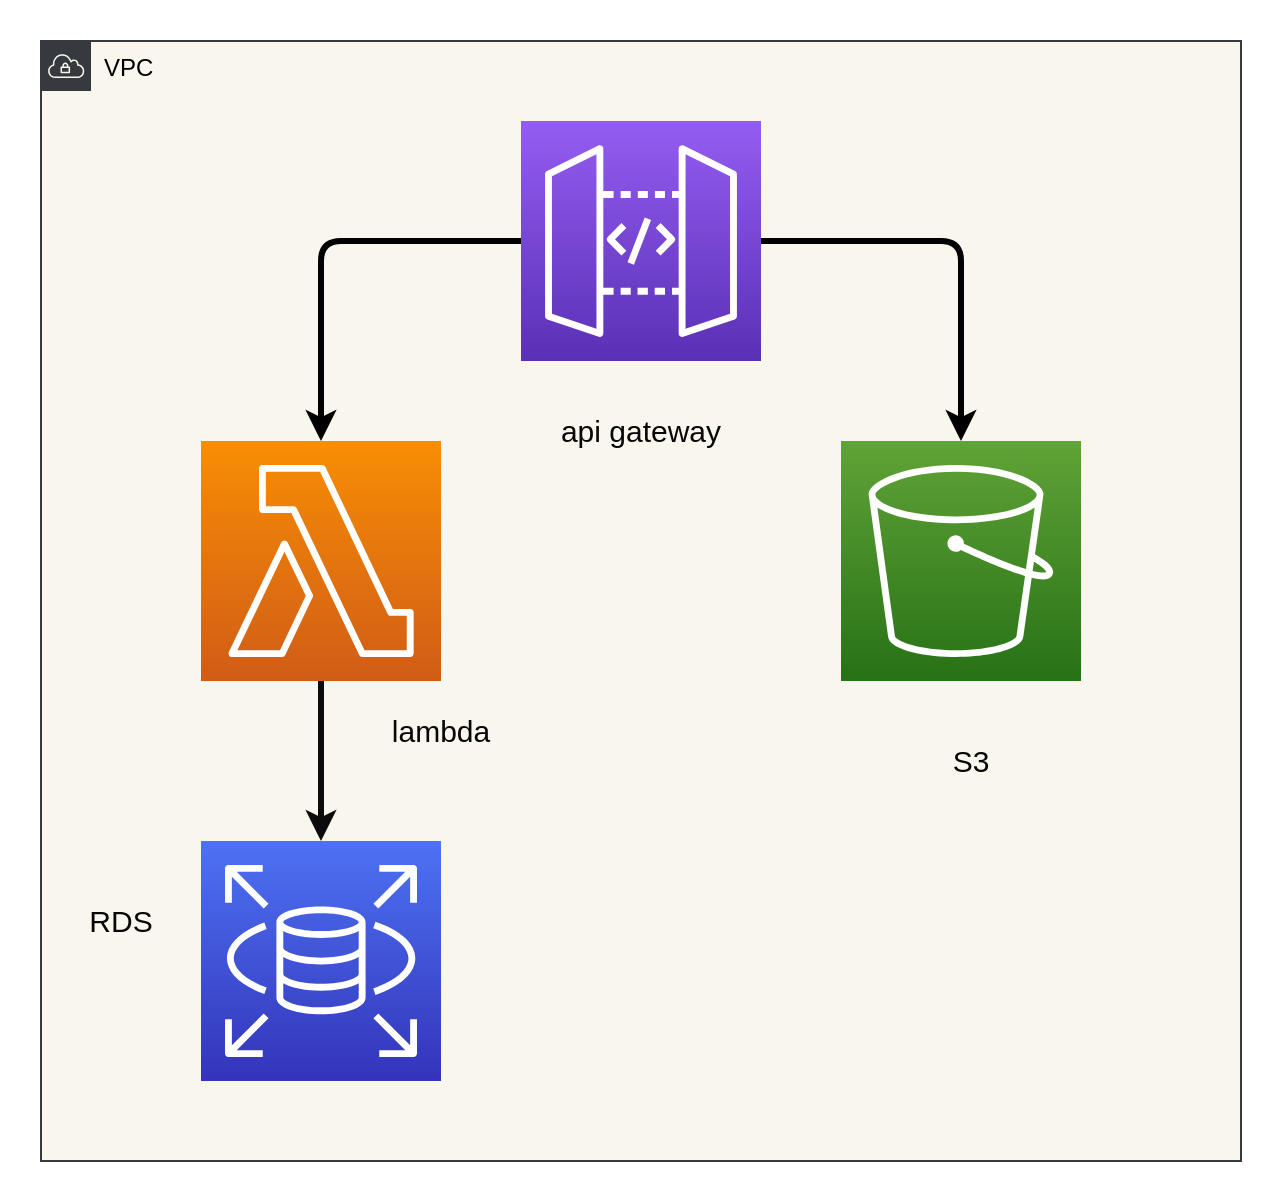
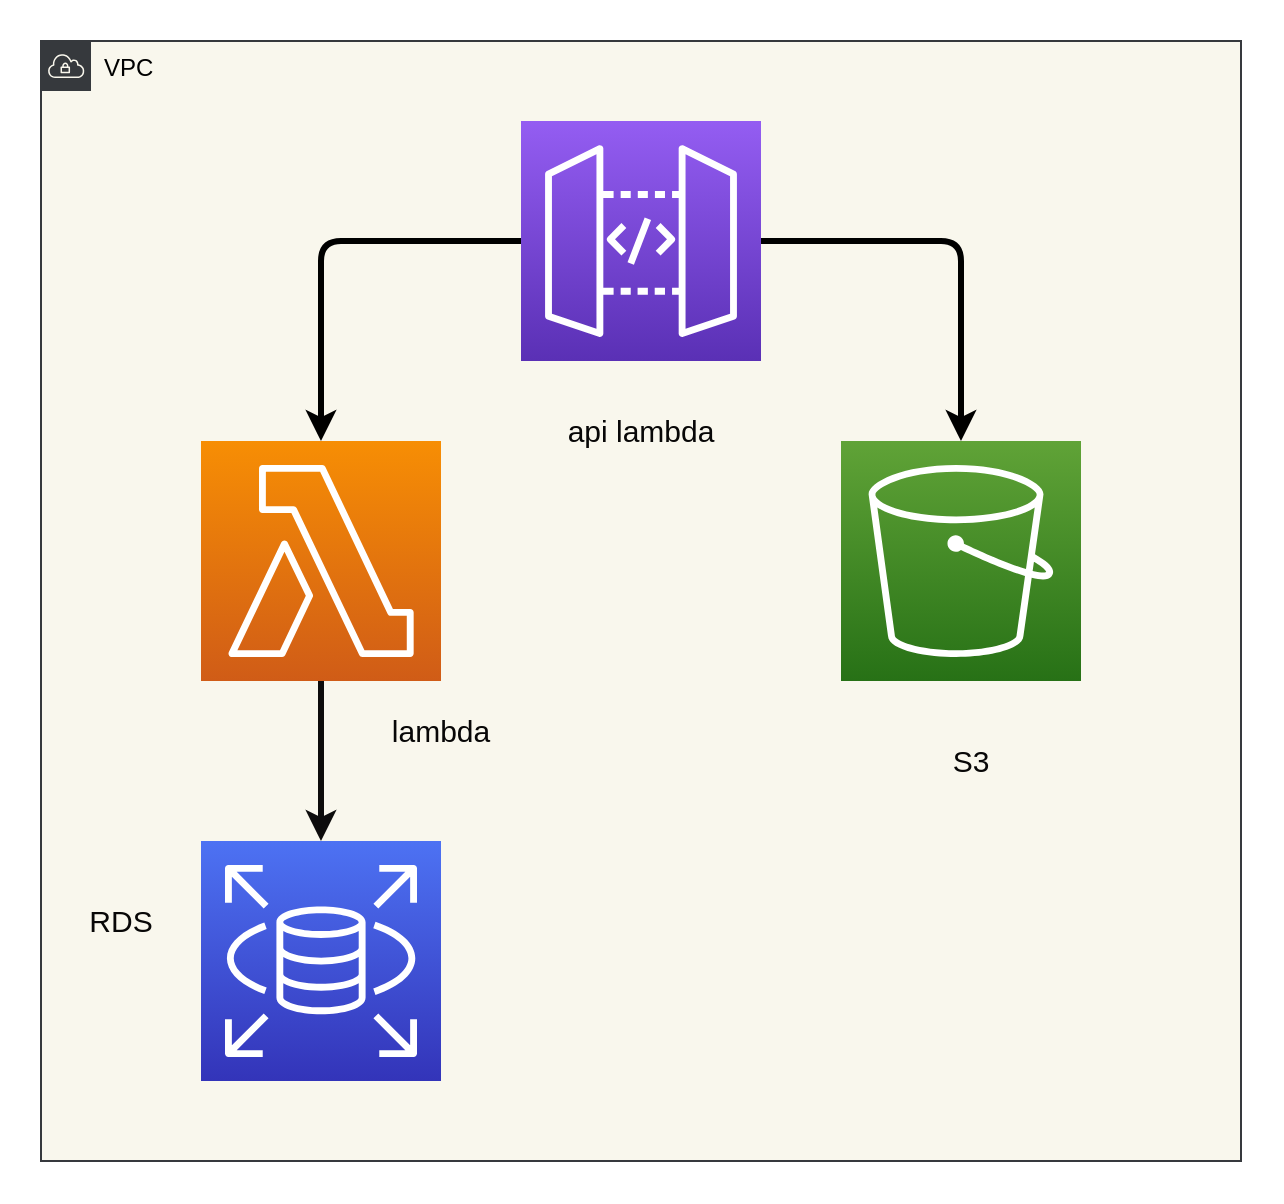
  <mxCell id="0" />
  <mxCell id="1" parent="0" />
  <mxCell id="2" value="VPC" style="sketch=0;outlineConnect=0;html=1;whiteSpace=wrap;fontSize=12;fontStyle=0;shape=mxgraph.aws4.group;grIcon=mxgraph.aws4.group_vpc;fillColor=#f9f7ed;verticalAlign=top;align=left;spacingLeft=30;dashed=0;strokeColor=#36393d;" vertex="1" parent="1"><mxGeometry x="20" y="20" width="600" height="560" as="geometry" /></mxCell>
  <mxCell id="3" style="edgeStyle=none;html=1;strokeColor=#000000;strokeWidth=3;" edge="1" parent="1" source="5" target="8"><mxGeometry relative="1" as="geometry"><Array as="points"><mxPoint x="160" y="120" /></Array></mxGeometry></mxCell>
  <mxCell id="4" value="" style="edgeStyle=none;html=1;strokeColor=#000000;strokeWidth=3;" edge="1" parent="1" source="5" target="6"><mxGeometry relative="1" as="geometry"><mxPoint x="460" y="120" as="targetPoint" /><Array as="points"><mxPoint x="480" y="120" /></Array></mxGeometry></mxCell>
  <mxCell id="5" value="" style="sketch=0;points=[[0,0,0],[0.25,0,0],[0.5,0,0],[0.75,0,0],[1,0,0],[0,1,0],[0.25,1,0],[0.5,1,0],[0.75,1,0],[1,1,0],[0,0.25,0],[0,0.5,0],[0,0.75,0],[1,0.25,0],[1,0.5,0],[1,0.75,0]];outlineConnect=0;fontColor=#232F3E;gradientColor=#945DF2;gradientDirection=north;fillColor=#5A30B5;strokeColor=#ffffff;dashed=0;verticalLabelPosition=bottom;verticalAlign=top;align=center;html=1;fontSize=12;fontStyle=0;aspect=fixed;shape=mxgraph.aws4.resourceIcon;resIcon=mxgraph.aws4.api_gateway;" vertex="1" parent="1"><mxGeometry x="260" y="60" width="120" height="120" as="geometry" /></mxCell>
  <mxCell id="6" value="" style="sketch=0;points=[[0,0,0],[0.25,0,0],[0.5,0,0],[0.75,0,0],[1,0,0],[0,1,0],[0.25,1,0],[0.5,1,0],[0.75,1,0],[1,1,0],[0,0.25,0],[0,0.5,0],[0,0.75,0],[1,0.25,0],[1,0.5,0],[1,0.75,0]];outlineConnect=0;fontColor=#232F3E;gradientColor=#60A337;gradientDirection=north;fillColor=#277116;strokeColor=#ffffff;dashed=0;verticalLabelPosition=bottom;verticalAlign=top;align=center;html=1;fontSize=12;fontStyle=0;aspect=fixed;shape=mxgraph.aws4.resourceIcon;resIcon=mxgraph.aws4.s3;" vertex="1" parent="1"><mxGeometry x="420" y="220" width="120" height="120" as="geometry" /></mxCell>
  <mxCell id="7" value="" style="edgeStyle=none;html=1;strokeColor=#0d0c0c;strokeWidth=3;" edge="1" parent="1" source="8" target="9"><mxGeometry relative="1" as="geometry" /></mxCell>
  <mxCell id="8" value="" style="sketch=0;points=[[0,0,0],[0.25,0,0],[0.5,0,0],[0.75,0,0],[1,0,0],[0,1,0],[0.25,1,0],[0.5,1,0],[0.75,1,0],[1,1,0],[0,0.25,0],[0,0.5,0],[0,0.75,0],[1,0.25,0],[1,0.5,0],[1,0.75,0]];outlineConnect=0;fontColor=#232F3E;gradientColor=#F78E04;gradientDirection=north;fillColor=#D05C17;strokeColor=#ffffff;dashed=0;verticalLabelPosition=bottom;verticalAlign=top;align=center;html=1;fontSize=12;fontStyle=0;aspect=fixed;shape=mxgraph.aws4.resourceIcon;resIcon=mxgraph.aws4.lambda;" vertex="1" parent="1"><mxGeometry x="100" y="220" width="120" height="120" as="geometry" /></mxCell>
  <mxCell id="9" value="" style="sketch=0;points=[[0,0,0],[0.25,0,0],[0.5,0,0],[0.75,0,0],[1,0,0],[0,1,0],[0.25,1,0],[0.5,1,0],[0.75,1,0],[1,1,0],[0,0.25,0],[0,0.5,0],[0,0.75,0],[1,0.25,0],[1,0.5,0],[1,0.75,0]];outlineConnect=0;fontColor=#232F3E;gradientColor=#4D72F3;gradientDirection=north;fillColor=#3334B9;strokeColor=#ffffff;dashed=0;verticalLabelPosition=bottom;verticalAlign=top;align=center;html=1;fontSize=12;fontStyle=0;aspect=fixed;shape=mxgraph.aws4.resourceIcon;resIcon=mxgraph.aws4.rds;" vertex="1" parent="1"><mxGeometry x="100" y="420" width="120" height="120" as="geometry" /></mxCell>
  <mxCell id="10" value="&lt;font style=&quot;font-size: 15px;&quot;&gt;S3&lt;/font&gt;" style="text;html=1;align=center;verticalAlign=middle;resizable=0;points=[];autosize=1;strokeColor=none;fillColor=none;fontColor=#080707;" vertex="1" parent="1"><mxGeometry x="465" y="365" width="40" height="30" as="geometry" /></mxCell>
  <mxCell id="11" value="lambda" style="text;html=1;align=center;verticalAlign=middle;resizable=0;points=[];autosize=1;strokeColor=none;fillColor=none;fontSize=15;fontColor=#080707;" vertex="1" parent="1"><mxGeometry x="185" y="350" width="70" height="30" as="geometry" /></mxCell>
  <mxCell id="12" value="RDS" style="text;html=1;align=center;verticalAlign=middle;resizable=0;points=[];autosize=1;strokeColor=none;fillColor=none;fontSize=15;fontColor=#080707;" vertex="1" parent="1"><mxGeometry x="30" y="445" width="60" height="30" as="geometry" /></mxCell>
- <mxCell id="13" value="api gateway" style="text;html=1;align=center;verticalAlign=middle;resizable=0;points=[];autosize=1;strokeColor=none;fillColor=none;fontSize=15;fontColor=#080707;" vertex="1" parent="1"><mxGeometry x="270" y="200" width="100" height="30" as="geometry" /></mxCell>
+ <mxCell id="13" value="api lambda" style="text;html=1;align=center;verticalAlign=middle;resizable=0;points=[];autosize=1;strokeColor=none;fillColor=none;fontSize=15;fontColor=#080707;" vertex="1" parent="1"><mxGeometry x="270" y="200" width="100" height="30" as="geometry" /></mxCell>
